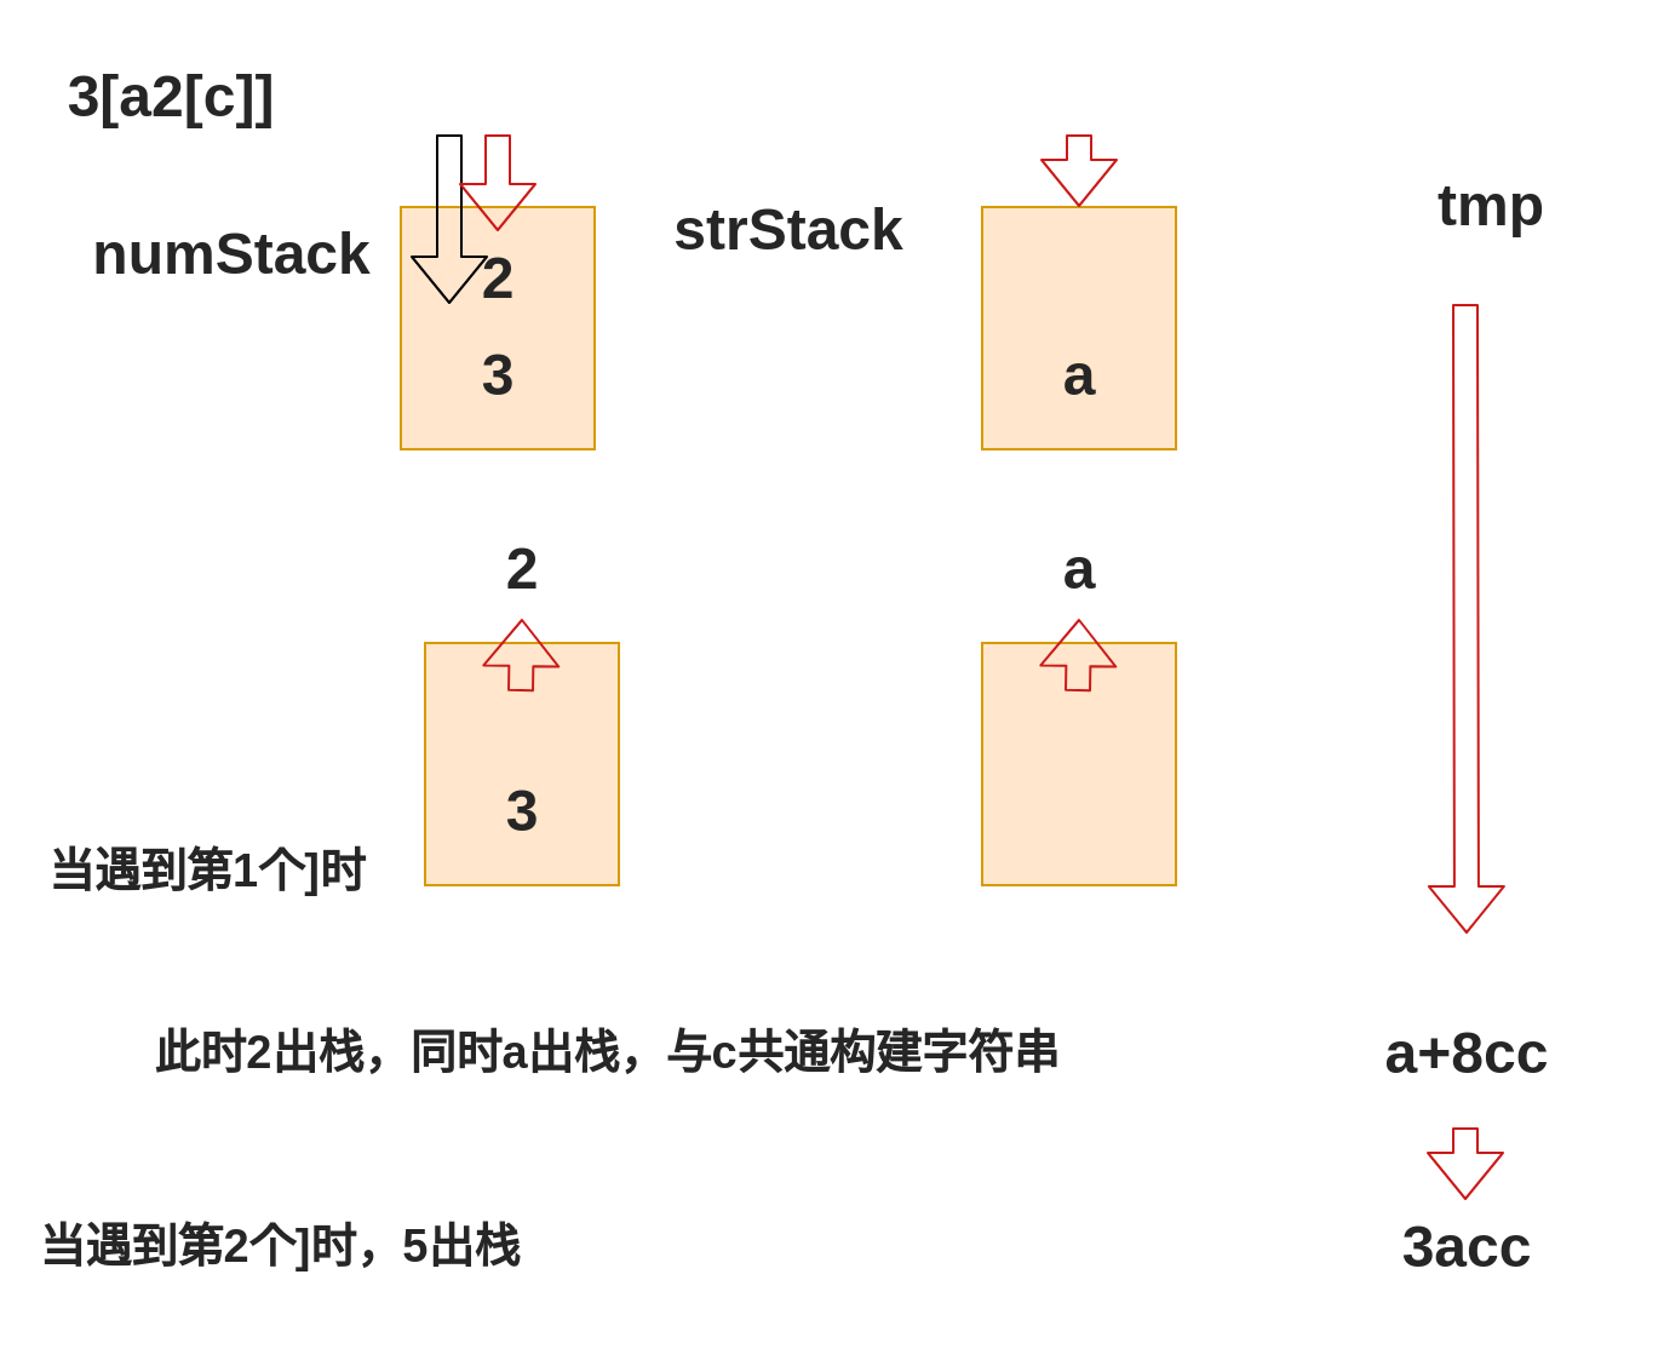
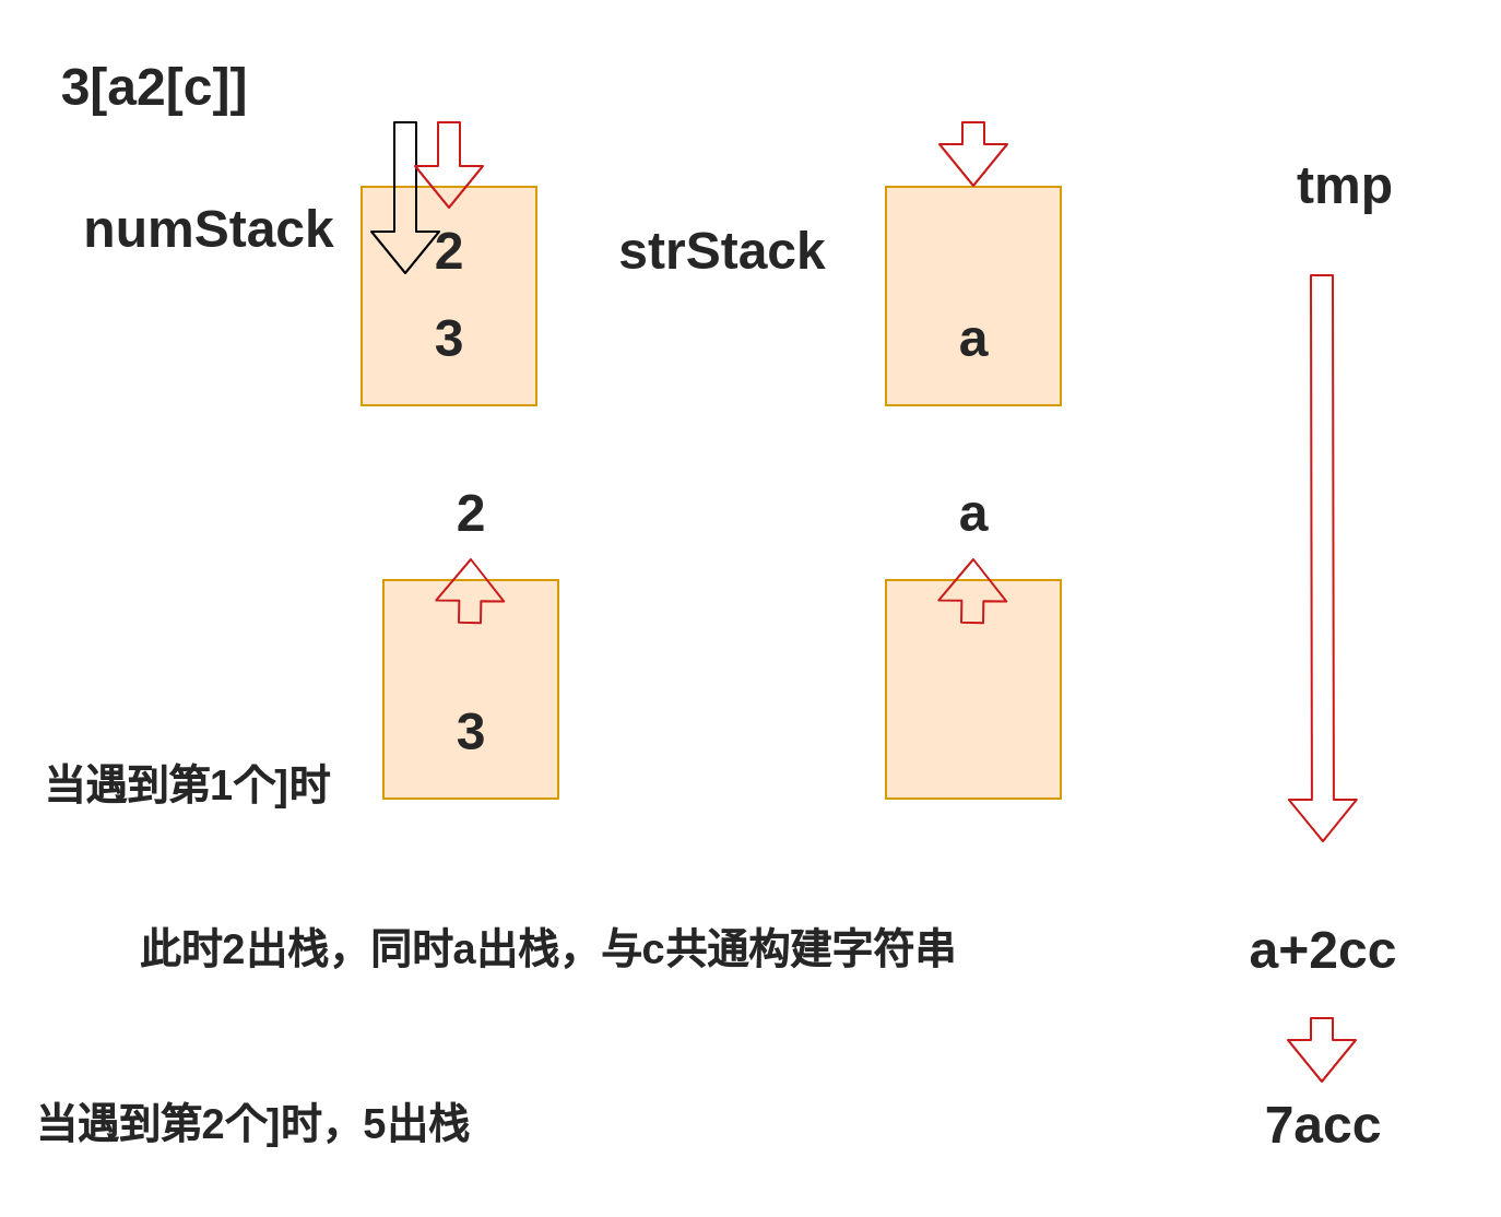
  <mxCell id="0" />
  <mxCell id="1" parent="0" />
  <mxCell id="2" value="" style="rounded=0;whiteSpace=wrap;html=1;fillColor=#ffe6cc;strokeColor=#d79b00;" vertex="1" parent="1"><mxGeometry x="165" y="85" width="80" height="100" as="geometry" /></mxCell>
  <mxCell id="3" value="numStack" style="text;strokeColor=none;fillColor=none;html=1;fontSize=24;fontStyle=1;verticalAlign=middle;align=center;fontColor=#272626;" vertex="1" parent="1"><mxGeometry x="45" y="85" width="100" height="40" as="geometry" /></mxCell>
  <mxCell id="4" value="3" style="text;strokeColor=none;fillColor=none;html=1;fontSize=24;fontStyle=1;verticalAlign=middle;align=center;fontColor=#272626;" vertex="1" parent="1"><mxGeometry x="155" y="135" width="100" height="40" as="geometry" /></mxCell>
  <mxCell id="5" value="2" style="text;strokeColor=none;fillColor=none;html=1;fontSize=24;fontStyle=1;verticalAlign=middle;align=center;fontColor=#272626;" vertex="1" parent="1"><mxGeometry x="155" y="95" width="100" height="40" as="geometry" /></mxCell>
  <mxCell id="6" value="" style="shape=flexArrow;endArrow=classic;html=1;fontColor=#272626;entryX=0.3;entryY=0.75;entryDx=0;entryDy=0;entryPerimeter=0;" edge="1" parent="1" target="5"><mxGeometry width="50" height="50" relative="1" as="geometry"><mxPoint x="185" y="55" as="sourcePoint" /><mxPoint x="235" y="5" as="targetPoint" /></mxGeometry></mxCell>
  <mxCell id="7" value="" style="shape=flexArrow;endArrow=classic;html=1;fontColor=#272626;strokeColor=#cb1a1a;entryX=0.5;entryY=0;entryDx=0;entryDy=0;" edge="1" parent="1" target="5"><mxGeometry width="50" height="50" relative="1" as="geometry"><mxPoint x="205" y="55" as="sourcePoint" /><mxPoint x="255" y="5" as="targetPoint" /></mxGeometry></mxCell>
  <mxCell id="8" value="" style="rounded=0;whiteSpace=wrap;html=1;fillColor=#ffe6cc;strokeColor=#d79b00;" vertex="1" parent="1"><mxGeometry x="405" y="85" width="80" height="100" as="geometry" /></mxCell>
  <mxCell id="9" value="a" style="text;strokeColor=none;fillColor=none;html=1;fontSize=24;fontStyle=1;verticalAlign=middle;align=center;fontColor=#272626;" vertex="1" parent="1"><mxGeometry x="395" y="135" width="100" height="40" as="geometry" /></mxCell>
- <mxCell id="10" value="strStack" style="text;strokeColor=none;fillColor=none;html=1;fontSize=24;fontStyle=1;verticalAlign=middle;align=center;fontColor=#272626;" vertex="1" parent="1"><mxGeometry x="275" y="75" width="100" height="40" as="geometry" /></mxCell>
+ <mxCell id="10" value="strStack" style="text;strokeColor=none;fillColor=none;html=1;fontSize=24;fontStyle=1;verticalAlign=middle;align=center;fontColor=#272626;" vertex="1" parent="1"><mxGeometry x="280" y="95" width="100" height="40" as="geometry" /></mxCell>
  <mxCell id="11" value="当遇到第1个]时" style="text;strokeColor=none;fillColor=none;html=1;fontSize=19;fontStyle=1;verticalAlign=middle;align=center;fontColor=#272626;" vertex="1" parent="1"><mxGeometry x="35" y="340" width="100" height="40" as="geometry" /></mxCell>
  <mxCell id="12" value="" style="rounded=0;whiteSpace=wrap;html=1;fillColor=#ffe6cc;strokeColor=#d79b00;" vertex="1" parent="1"><mxGeometry x="405" y="265" width="80" height="100" as="geometry" /></mxCell>
  <mxCell id="13" value="" style="shape=flexArrow;endArrow=classic;html=1;fontColor=#272626;strokeColor=#cb1a1a;entryX=0.5;entryY=0;entryDx=0;entryDy=0;" edge="1" parent="1" target="8"><mxGeometry width="50" height="50" relative="1" as="geometry"><mxPoint x="445" y="55" as="sourcePoint" /><mxPoint x="215" y="105" as="targetPoint" /><Array as="points"><mxPoint x="445" y="55" /></Array></mxGeometry></mxCell>
  <mxCell id="14" value="" style="rounded=0;whiteSpace=wrap;html=1;fillColor=#ffe6cc;strokeColor=#d79b00;" vertex="1" parent="1"><mxGeometry x="175" y="265" width="80" height="100" as="geometry" /></mxCell>
  <mxCell id="15" value="3" style="text;strokeColor=none;fillColor=none;html=1;fontSize=24;fontStyle=1;verticalAlign=middle;align=center;fontColor=#272626;" vertex="1" parent="1"><mxGeometry x="165" y="315" width="100" height="40" as="geometry" /></mxCell>
  <mxCell id="16" value="2" style="text;strokeColor=none;fillColor=none;html=1;fontSize=24;fontStyle=1;verticalAlign=middle;align=center;fontColor=#272626;" vertex="1" parent="1"><mxGeometry x="165" y="215" width="100" height="40" as="geometry" /></mxCell>
  <mxCell id="17" value="此时2出栈，同时a出栈，与c共通构建字符串" style="text;strokeColor=none;fillColor=none;html=1;fontSize=19;fontStyle=1;verticalAlign=middle;align=center;fontColor=#272626;" vertex="1" parent="1"><mxGeometry x="200" y="415" width="100" height="40" as="geometry" /></mxCell>
  <mxCell id="18" value="tmp" style="text;strokeColor=none;fillColor=none;html=1;fontSize=24;fontStyle=1;verticalAlign=middle;align=center;fontColor=#272626;" vertex="1" parent="1"><mxGeometry x="565" y="65" width="100" height="40" as="geometry" /></mxCell>
  <mxCell id="19" value="a" style="text;strokeColor=none;fillColor=none;html=1;fontSize=24;fontStyle=1;verticalAlign=middle;align=center;fontColor=#272626;" vertex="1" parent="1"><mxGeometry x="395" y="215" width="100" height="40" as="geometry" /></mxCell>
  <mxCell id="20" value="" style="shape=flexArrow;endArrow=classic;html=1;fontColor=#272626;strokeColor=#cb1a1a;" edge="1" parent="1"><mxGeometry width="50" height="50" relative="1" as="geometry"><mxPoint x="444.5" y="285" as="sourcePoint" /><mxPoint x="445" y="255" as="targetPoint" /><Array as="points"><mxPoint x="444.5" y="285" /></Array></mxGeometry></mxCell>
  <mxCell id="21" value="&lt;div class=&quot;lake-content&quot;&gt;&lt;span class=&quot;ne-text&quot;&gt;3[a2[c]]&lt;/span&gt;&lt;/div&gt;" style="text;strokeColor=none;fillColor=none;html=1;fontSize=24;fontStyle=1;verticalAlign=middle;align=center;fontColor=#272626;" vertex="1" parent="1"><mxGeometry x="20" y="20" width="100" height="40" as="geometry" /></mxCell>
  <mxCell id="22" value="" style="shape=flexArrow;endArrow=classic;html=1;fontColor=#272626;strokeColor=#cb1a1a;" edge="1" parent="1"><mxGeometry width="50" height="50" relative="1" as="geometry"><mxPoint x="214.5" y="285" as="sourcePoint" /><mxPoint x="215" y="255" as="targetPoint" /><Array as="points"><mxPoint x="214.5" y="285" /></Array></mxGeometry></mxCell>
- <mxCell id="23" value="a+8cc" style="text;strokeColor=none;fillColor=none;html=1;fontSize=24;fontStyle=1;verticalAlign=middle;align=center;fontColor=#272626;" vertex="1" parent="1"><mxGeometry x="555" y="415" width="100" height="40" as="geometry" /></mxCell>
+ <mxCell id="23" value="a+2cc" style="text;strokeColor=none;fillColor=none;html=1;fontSize=24;fontStyle=1;verticalAlign=middle;align=center;fontColor=#272626;" vertex="1" parent="1"><mxGeometry x="555" y="415" width="100" height="40" as="geometry" /></mxCell>
  <mxCell id="24" value="当遇到第2个]时，5出栈" style="text;strokeColor=none;fillColor=none;html=1;fontSize=19;fontStyle=1;verticalAlign=middle;align=center;fontColor=#272626;" vertex="1" parent="1"><mxGeometry x="65" y="495" width="100" height="40" as="geometry" /></mxCell>
  <mxCell id="25" value="" style="shape=flexArrow;endArrow=classic;html=1;fontColor=#272626;strokeColor=#cb1a1a;" edge="1" parent="1"><mxGeometry width="50" height="50" relative="1" as="geometry"><mxPoint x="604.5" y="125" as="sourcePoint" /><mxPoint x="605" y="385" as="targetPoint" /><Array as="points"><mxPoint x="604.5" y="125" /></Array></mxGeometry></mxCell>
- <mxCell id="26" value="3acc" style="text;strokeColor=none;fillColor=none;html=1;fontSize=24;fontStyle=1;verticalAlign=middle;align=center;fontColor=#272626;" vertex="1" parent="1"><mxGeometry x="555" y="495" width="100" height="40" as="geometry" /></mxCell>
+ <mxCell id="26" value="7acc" style="text;strokeColor=none;fillColor=none;html=1;fontSize=24;fontStyle=1;verticalAlign=middle;align=center;fontColor=#272626;" vertex="1" parent="1"><mxGeometry x="555" y="495" width="100" height="40" as="geometry" /></mxCell>
  <mxCell id="27" value="" style="shape=flexArrow;endArrow=classic;html=1;fontColor=#272626;strokeColor=#cb1a1a;entryX=0.5;entryY=0;entryDx=0;entryDy=0;" edge="1" parent="1"><mxGeometry width="50" height="50" relative="1" as="geometry"><mxPoint x="604.5" y="465" as="sourcePoint" /><mxPoint x="604.5" y="495" as="targetPoint" /><Array as="points"><mxPoint x="604.5" y="465" /></Array></mxGeometry></mxCell>
